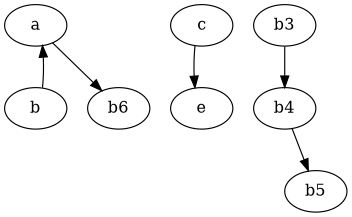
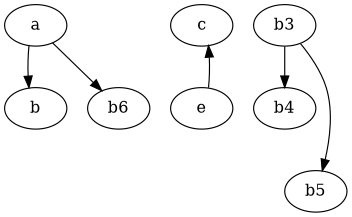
  digraph {
    a
    b
    n3 [label=b6]
    c
    e
    b3
    b4
    b5
-   b -> a
+   a -> b
    a -> n3
-   c -> e
+   e -> c
    b3 -> b4
-   b4 -> b5
+   b3 -> b5
  }
